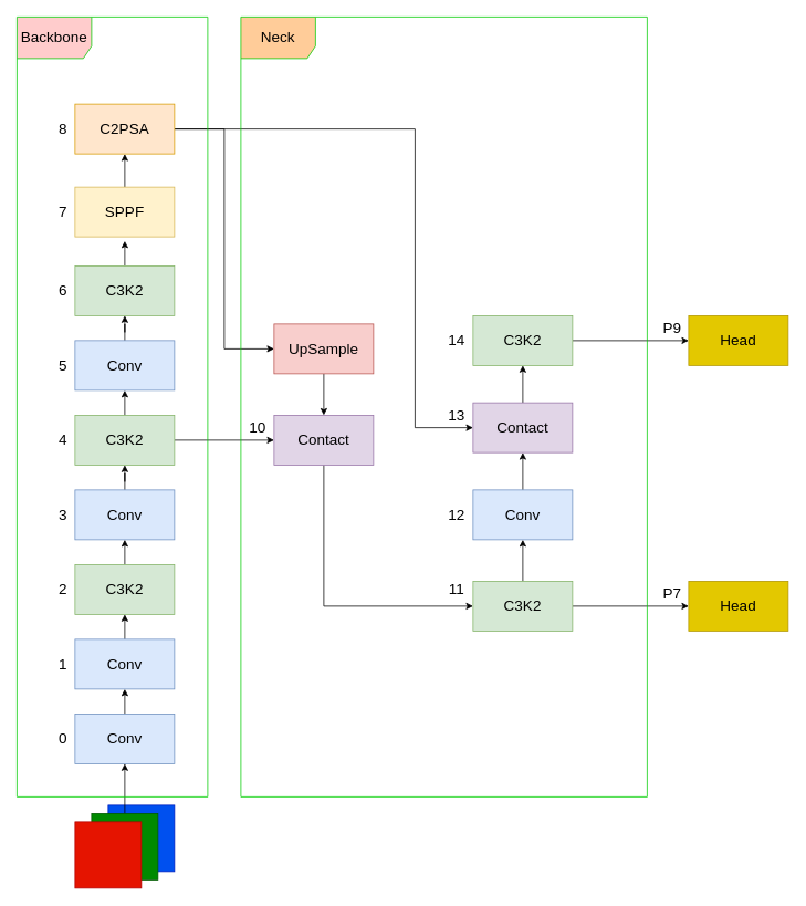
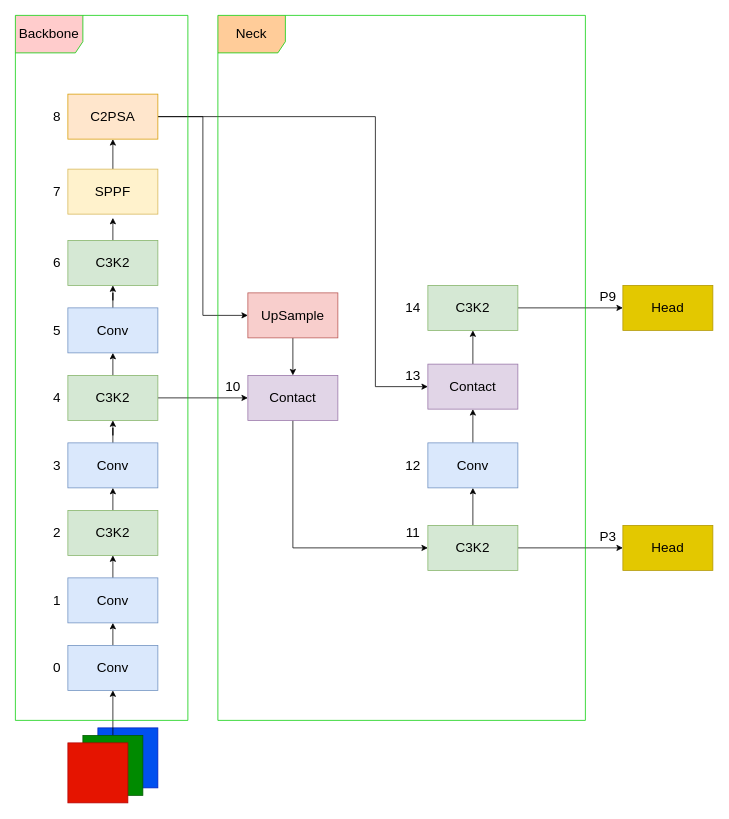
  <mxCell id="0" />
  <mxCell id="1" parent="0" />
  <mxCell id="2" style="edgeStyle=orthogonalEdgeStyle;rounded=0;orthogonalLoop=1;jettySize=auto;html=1;exitX=0.5;exitY=0;exitDx=0;exitDy=0;entryX=0.5;entryY=1;entryDx=0;entryDy=0;fontSize=18;" parent="1" source="3" target="5" edge="1"><mxGeometry relative="1" as="geometry" /></mxCell>
  <mxCell id="3" value="Conv" style="rounded=0;whiteSpace=wrap;html=1;fillColor=#dae8fc;strokeColor=#6c8ebf;fontSize=18;" parent="1" vertex="1"><mxGeometry x="90" y="860" width="120" height="60" as="geometry" /></mxCell>
  <mxCell id="4" style="edgeStyle=orthogonalEdgeStyle;rounded=0;orthogonalLoop=1;jettySize=auto;html=1;exitX=0.5;exitY=0;exitDx=0;exitDy=0;entryX=0.5;entryY=1;entryDx=0;entryDy=0;fontSize=18;" parent="1" source="5" target="18" edge="1"><mxGeometry relative="1" as="geometry" /></mxCell>
  <mxCell id="5" value="Conv" style="rounded=0;whiteSpace=wrap;html=1;fillColor=#dae8fc;strokeColor=#6c8ebf;fontSize=18;" parent="1" vertex="1"><mxGeometry x="90" y="770" width="120" height="60" as="geometry" /></mxCell>
  <mxCell id="6" style="edgeStyle=orthogonalEdgeStyle;rounded=0;orthogonalLoop=1;jettySize=auto;html=1;exitX=0.5;exitY=0;exitDx=0;exitDy=0;entryX=0.5;entryY=1;entryDx=0;entryDy=0;fontSize=18;" parent="1" source="8" target="10" edge="1"><mxGeometry relative="1" as="geometry"><mxPoint x="150" y="480" as="targetPoint" /></mxGeometry></mxCell>
  <mxCell id="7" style="edgeStyle=orthogonalEdgeStyle;rounded=0;orthogonalLoop=1;jettySize=auto;html=1;exitX=1;exitY=0.5;exitDx=0;exitDy=0;entryX=0;entryY=0.5;entryDx=0;entryDy=0;fontSize=18;" parent="1" source="8" target="31" edge="1"><mxGeometry relative="1" as="geometry" /></mxCell>
  <mxCell id="8" value="C3K2" style="rounded=0;whiteSpace=wrap;html=1;fillColor=#d5e8d4;strokeColor=#82b366;fontSize=18;" parent="1" vertex="1"><mxGeometry x="90" y="500" width="120" height="60" as="geometry" /></mxCell>
  <mxCell id="9" style="edgeStyle=orthogonalEdgeStyle;rounded=0;orthogonalLoop=1;jettySize=auto;html=1;entryX=0.5;entryY=1;entryDx=0;entryDy=0;fontSize=18;" parent="1" source="10" target="16" edge="1"><mxGeometry relative="1" as="geometry" /></mxCell>
  <mxCell id="10" value="Conv" style="rounded=0;whiteSpace=wrap;html=1;fillColor=#dae8fc;strokeColor=#6c8ebf;fontSize=18;" parent="1" vertex="1"><mxGeometry x="90" y="410" width="120" height="60" as="geometry" /></mxCell>
  <mxCell id="11" style="edgeStyle=orthogonalEdgeStyle;rounded=0;orthogonalLoop=1;jettySize=auto;html=1;entryX=0.5;entryY=1;entryDx=0;entryDy=0;fontSize=18;" parent="1" source="12" target="45" edge="1"><mxGeometry relative="1" as="geometry" /></mxCell>
  <mxCell id="12" value="SPPF" style="rounded=0;whiteSpace=wrap;html=1;fillColor=#fff2cc;strokeColor=#d6b656;fontSize=18;" parent="1" vertex="1"><mxGeometry x="90" y="225" width="120" height="60" as="geometry" /></mxCell>
  <mxCell id="13" style="edgeStyle=orthogonalEdgeStyle;rounded=0;orthogonalLoop=1;jettySize=auto;html=1;entryX=0.5;entryY=1;entryDx=0;entryDy=0;fontSize=18;" parent="1" source="14" target="8" edge="1"><mxGeometry relative="1" as="geometry" /></mxCell>
  <mxCell id="14" value="Conv" style="rounded=0;whiteSpace=wrap;html=1;fillColor=#dae8fc;strokeColor=#6c8ebf;fontSize=18;" parent="1" vertex="1"><mxGeometry x="90" y="590" width="120" height="60" as="geometry" /></mxCell>
  <mxCell id="15" style="edgeStyle=orthogonalEdgeStyle;rounded=0;orthogonalLoop=1;jettySize=auto;html=1;entryX=0.5;entryY=1;entryDx=0;entryDy=0;fontSize=18;" parent="1" source="16" edge="1"><mxGeometry relative="1" as="geometry"><mxPoint x="150" y="290" as="targetPoint" /></mxGeometry></mxCell>
  <mxCell id="16" value="C3K2" style="rounded=0;whiteSpace=wrap;html=1;fillColor=#d5e8d4;strokeColor=#82b366;fontSize=18;" parent="1" vertex="1"><mxGeometry x="90" y="320" width="120" height="60" as="geometry" /></mxCell>
  <mxCell id="17" style="edgeStyle=orthogonalEdgeStyle;rounded=0;orthogonalLoop=1;jettySize=auto;html=1;exitX=0.5;exitY=0;exitDx=0;exitDy=0;entryX=0.5;entryY=1;entryDx=0;entryDy=0;fontSize=18;" parent="1" source="18" target="14" edge="1"><mxGeometry relative="1" as="geometry" /></mxCell>
  <mxCell id="18" value="C3K2" style="rounded=0;whiteSpace=wrap;html=1;fillColor=#d5e8d4;strokeColor=#82b366;fontSize=18;" parent="1" vertex="1"><mxGeometry x="90" y="680" width="120" height="60" as="geometry" /></mxCell>
  <mxCell id="19" value="0" style="text;html=1;align=center;verticalAlign=middle;resizable=0;points=[];autosize=1;strokeColor=none;fillColor=none;fontSize=18;" parent="1" vertex="1"><mxGeometry x="60" y="870" width="30" height="40" as="geometry" /></mxCell>
  <mxCell id="20" value="1" style="text;html=1;align=center;verticalAlign=middle;resizable=0;points=[];autosize=1;strokeColor=none;fillColor=none;fontSize=18;" parent="1" vertex="1"><mxGeometry x="60" y="780" width="30" height="40" as="geometry" /></mxCell>
  <mxCell id="21" value="2" style="text;html=1;align=center;verticalAlign=middle;resizable=0;points=[];autosize=1;strokeColor=none;fillColor=none;fontSize=18;" parent="1" vertex="1"><mxGeometry x="60" y="690" width="30" height="40" as="geometry" /></mxCell>
  <mxCell id="22" value="3" style="text;html=1;align=center;verticalAlign=middle;resizable=0;points=[];autosize=1;strokeColor=none;fillColor=none;fontSize=18;" parent="1" vertex="1"><mxGeometry x="60" y="600" width="30" height="40" as="geometry" /></mxCell>
  <mxCell id="23" value="4" style="text;html=1;align=center;verticalAlign=middle;resizable=0;points=[];autosize=1;strokeColor=none;fillColor=none;fontSize=18;" parent="1" vertex="1"><mxGeometry x="60" y="510" width="30" height="40" as="geometry" /></mxCell>
  <mxCell id="24" value="5" style="text;html=1;align=center;verticalAlign=middle;resizable=0;points=[];autosize=1;strokeColor=none;fillColor=none;fontSize=18;" parent="1" vertex="1"><mxGeometry x="60" y="420" width="30" height="40" as="geometry" /></mxCell>
  <mxCell id="25" value="6" style="text;html=1;align=center;verticalAlign=middle;resizable=0;points=[];autosize=1;strokeColor=none;fillColor=none;fontSize=18;" parent="1" vertex="1"><mxGeometry x="60" y="330" width="30" height="40" as="geometry" /></mxCell>
  <mxCell id="26" value="7" style="text;html=1;align=center;verticalAlign=middle;resizable=0;points=[];autosize=1;strokeColor=none;fillColor=none;fontSize=18;" parent="1" vertex="1"><mxGeometry x="60" y="235" width="30" height="40" as="geometry" /></mxCell>
  <mxCell id="27" value="8" style="text;html=1;align=center;verticalAlign=middle;resizable=0;points=[];autosize=1;strokeColor=none;fillColor=none;fontSize=18;" parent="1" vertex="1"><mxGeometry x="60" y="135" width="30" height="40" as="geometry" /></mxCell>
  <mxCell id="28" style="edgeStyle=orthogonalEdgeStyle;rounded=0;orthogonalLoop=1;jettySize=auto;html=1;exitX=0.5;exitY=1;exitDx=0;exitDy=0;entryX=0.5;entryY=0;entryDx=0;entryDy=0;fontSize=18;" parent="1" source="29" target="31" edge="1"><mxGeometry relative="1" as="geometry" /></mxCell>
  <mxCell id="29" value="&lt;div&gt;UpSample&lt;/div&gt;" style="rounded=0;whiteSpace=wrap;html=1;fillColor=#f8cecc;strokeColor=#b85450;fontSize=18;" parent="1" vertex="1"><mxGeometry x="330" y="390" width="120" height="60" as="geometry" /></mxCell>
  <mxCell id="30" style="edgeStyle=orthogonalEdgeStyle;rounded=0;orthogonalLoop=1;jettySize=auto;html=1;exitX=0.5;exitY=1;exitDx=0;exitDy=0;entryX=0;entryY=0.5;entryDx=0;entryDy=0;fontSize=18;" parent="1" source="31" target="34" edge="1"><mxGeometry relative="1" as="geometry" /></mxCell>
  <mxCell id="31" value="&lt;div&gt;Contact&lt;/div&gt;" style="rounded=0;whiteSpace=wrap;html=1;fillColor=#e1d5e7;strokeColor=#9673a6;fontSize=18;" parent="1" vertex="1"><mxGeometry x="330" y="500" width="120" height="60" as="geometry" /></mxCell>
  <mxCell id="32" style="edgeStyle=orthogonalEdgeStyle;rounded=0;orthogonalLoop=1;jettySize=auto;html=1;exitX=0.5;exitY=0;exitDx=0;exitDy=0;entryX=0.5;entryY=1;entryDx=0;entryDy=0;fontSize=18;" parent="1" source="34" target="38" edge="1"><mxGeometry relative="1" as="geometry" /></mxCell>
  <mxCell id="33" style="edgeStyle=orthogonalEdgeStyle;rounded=0;orthogonalLoop=1;jettySize=auto;html=1;exitX=1;exitY=0.5;exitDx=0;exitDy=0;entryX=0;entryY=0.5;entryDx=0;entryDy=0;fontSize=18;" parent="1" source="34" target="41" edge="1"><mxGeometry relative="1" as="geometry" /></mxCell>
  <mxCell id="34" value="C3K2" style="rounded=0;whiteSpace=wrap;html=1;fillColor=#d5e8d4;strokeColor=#82b366;fontSize=18;" parent="1" vertex="1"><mxGeometry x="570" y="700" width="120" height="60" as="geometry" /></mxCell>
  <mxCell id="35" style="edgeStyle=orthogonalEdgeStyle;rounded=0;orthogonalLoop=1;jettySize=auto;html=1;entryX=0.5;entryY=1;entryDx=0;entryDy=0;fontSize=18;" parent="1" source="36" target="40" edge="1"><mxGeometry relative="1" as="geometry" /></mxCell>
  <mxCell id="36" value="&lt;div&gt;Contact&lt;/div&gt;" style="rounded=0;whiteSpace=wrap;html=1;fillColor=#e1d5e7;strokeColor=#9673a6;fontSize=18;" parent="1" vertex="1"><mxGeometry x="570" y="485" width="120" height="60" as="geometry" /></mxCell>
  <mxCell id="37" style="edgeStyle=orthogonalEdgeStyle;rounded=0;orthogonalLoop=1;jettySize=auto;html=1;exitX=0.5;exitY=0;exitDx=0;exitDy=0;entryX=0.5;entryY=1;entryDx=0;entryDy=0;fontSize=18;" parent="1" source="38" target="36" edge="1"><mxGeometry relative="1" as="geometry" /></mxCell>
  <mxCell id="38" value="Conv" style="rounded=0;whiteSpace=wrap;html=1;fillColor=#dae8fc;strokeColor=#6c8ebf;fontSize=18;" parent="1" vertex="1"><mxGeometry x="570" y="590" width="120" height="60" as="geometry" /></mxCell>
  <mxCell id="39" style="edgeStyle=orthogonalEdgeStyle;rounded=0;orthogonalLoop=1;jettySize=auto;html=1;exitX=1;exitY=0.5;exitDx=0;exitDy=0;entryX=0;entryY=0.5;entryDx=0;entryDy=0;fontSize=18;" parent="1" source="40" target="42" edge="1"><mxGeometry relative="1" as="geometry" /></mxCell>
  <mxCell id="40" value="C3K2" style="rounded=0;whiteSpace=wrap;html=1;fillColor=#d5e8d4;strokeColor=#82b366;fontSize=18;" parent="1" vertex="1"><mxGeometry x="570" y="380" width="120" height="60" as="geometry" /></mxCell>
  <mxCell id="41" value="Head" style="rounded=0;whiteSpace=wrap;html=1;fillColor=#e3c800;fontColor=#000000;strokeColor=#B09500;fontSize=18;" parent="1" vertex="1"><mxGeometry x="830" y="700" width="120" height="60" as="geometry" /></mxCell>
  <mxCell id="42" value="Head" style="rounded=0;whiteSpace=wrap;html=1;fillColor=#e3c800;fontColor=#000000;strokeColor=#B09500;fontSize=18;" parent="1" vertex="1"><mxGeometry x="830" y="380" width="120" height="60" as="geometry" /></mxCell>
  <mxCell id="43" style="edgeStyle=orthogonalEdgeStyle;rounded=0;orthogonalLoop=1;jettySize=auto;html=1;exitX=1;exitY=0.5;exitDx=0;exitDy=0;entryX=0;entryY=0.5;entryDx=0;entryDy=0;fontSize=18;" parent="1" source="45" target="29" edge="1"><mxGeometry relative="1" as="geometry" /></mxCell>
  <mxCell id="44" style="edgeStyle=orthogonalEdgeStyle;rounded=0;orthogonalLoop=1;jettySize=auto;html=1;exitX=1;exitY=0.5;exitDx=0;exitDy=0;entryX=0;entryY=0.5;entryDx=0;entryDy=0;fontSize=18;" parent="1" source="45" target="36" edge="1"><mxGeometry relative="1" as="geometry"><Array as="points"><mxPoint x="500" y="155" /><mxPoint x="500" y="515" /></Array></mxGeometry></mxCell>
  <mxCell id="45" value="C2PSA" style="rounded=0;whiteSpace=wrap;html=1;fillColor=#ffe6cc;strokeColor=#d79b00;fontSize=18;" parent="1" vertex="1"><mxGeometry x="90" y="125" width="120" height="60" as="geometry" /></mxCell>
  <mxCell id="46" value="10" style="text;html=1;align=center;verticalAlign=middle;resizable=0;points=[];autosize=1;strokeColor=none;fillColor=none;fontSize=18;" parent="1" vertex="1"><mxGeometry x="290" y="495" width="40" height="40" as="geometry" /></mxCell>
  <mxCell id="47" value="11" style="text;html=1;align=center;verticalAlign=middle;resizable=0;points=[];autosize=1;strokeColor=none;fillColor=none;fontSize=18;" parent="1" vertex="1"><mxGeometry x="530" y="690" width="40" height="40" as="geometry" /></mxCell>
  <mxCell id="48" value="12" style="text;html=1;align=center;verticalAlign=middle;resizable=0;points=[];autosize=1;strokeColor=none;fillColor=none;fontSize=18;" parent="1" vertex="1"><mxGeometry x="530" y="600" width="40" height="40" as="geometry" /></mxCell>
  <mxCell id="49" value="14" style="text;html=1;align=center;verticalAlign=middle;resizable=0;points=[];autosize=1;strokeColor=none;fillColor=none;fontSize=18;" parent="1" vertex="1"><mxGeometry x="530" y="390" width="40" height="40" as="geometry" /></mxCell>
- <mxCell id="50" value="P7" style="text;html=1;align=center;verticalAlign=middle;resizable=0;points=[];autosize=1;strokeColor=none;fillColor=none;fontSize=18;" parent="1" vertex="1"><mxGeometry x="785" y="695" width="50" height="40" as="geometry" /></mxCell>
+ <mxCell id="50" value="P3" style="text;html=1;align=center;verticalAlign=middle;resizable=0;points=[];autosize=1;strokeColor=none;fillColor=none;fontSize=18;" parent="1" vertex="1"><mxGeometry x="785" y="695" width="50" height="40" as="geometry" /></mxCell>
  <mxCell id="51" value="P9" style="text;html=1;align=center;verticalAlign=middle;resizable=0;points=[];autosize=1;strokeColor=none;fillColor=none;fontSize=18;" parent="1" vertex="1"><mxGeometry x="785" y="375" width="50" height="40" as="geometry" /></mxCell>
  <mxCell id="52" value="13" style="text;html=1;align=center;verticalAlign=middle;resizable=0;points=[];autosize=1;strokeColor=none;fillColor=none;fontSize=18;" parent="1" vertex="1"><mxGeometry x="530" y="480" width="40" height="40" as="geometry" /></mxCell>
  <mxCell id="53" value="" style="whiteSpace=wrap;html=1;aspect=fixed;fillColor=#0050ef;fontColor=#ffffff;strokeColor=#001DBC;fontSize=18;" parent="1" vertex="1"><mxGeometry x="130" y="970" width="80" height="80" as="geometry" /></mxCell>
  <mxCell id="54" style="edgeStyle=orthogonalEdgeStyle;rounded=0;orthogonalLoop=1;jettySize=auto;html=1;exitX=0.5;exitY=0;exitDx=0;exitDy=0;entryX=0.5;entryY=1;entryDx=0;entryDy=0;fontSize=18;" parent="1" source="55" target="3" edge="1"><mxGeometry relative="1" as="geometry" /></mxCell>
  <mxCell id="55" value="" style="whiteSpace=wrap;html=1;aspect=fixed;fillColor=#008a00;fontColor=#ffffff;strokeColor=#005700;fontSize=18;" parent="1" vertex="1"><mxGeometry x="110" y="980" width="80" height="80" as="geometry" /></mxCell>
  <mxCell id="56" value="" style="whiteSpace=wrap;html=1;aspect=fixed;fillColor=#e51400;fontColor=#ffffff;strokeColor=#B20000;direction=south;fontSize=18;" parent="1" vertex="1"><mxGeometry x="90" y="990" width="80" height="80" as="geometry" /></mxCell>
  <mxCell id="57" value="&lt;div&gt;Backbone&lt;/div&gt;" style="shape=umlFrame;whiteSpace=wrap;html=1;pointerEvents=0;fillColor=#ffcccc;strokeColor=#00CC00;width=90;height=50;fontSize=18;" parent="1" vertex="1"><mxGeometry x="20" y="20" width="230" height="940" as="geometry" /></mxCell>
  <mxCell id="58" value="Neck" style="shape=umlFrame;whiteSpace=wrap;html=1;pointerEvents=0;fillColor=#ffcc99;strokeColor=light-dark(#00CC00,#BABDC0);width=90;height=50;fontSize=18;" parent="1" vertex="1"><mxGeometry x="290" y="20" width="490" height="940" as="geometry" /></mxCell>
